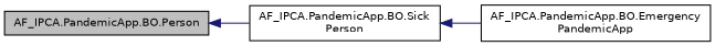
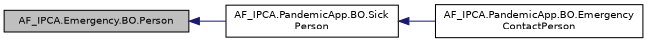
  digraph {
    rankdir=LR
    node [color=black fillcolor=white fontname=Helvetica fontsize=10 shape=record style=filled]
    edge [color=midnightblue dir=back fontname=Helvetica fontsize=10 labelfontname=Helvetica labelfontsize=10 style=solid]
-   n1 [fillcolor=grey75 fontcolor=black height=0.2 label="AF_IPCA.PandemicApp.BO.Person" width=0.4]
+   n1 [fillcolor=grey75 fontcolor=black height=0.2 label="AF_IPCA.Emergency.BO.Person" width=0.4]
    n2 [height=0.2 label="AF_IPCA.PandemicApp.BO.Sick\lPerson" width=0.4]
-   n3 [height=0.2 label="AF_IPCA.PandemicApp.BO.Emergency\lPandemicApp" width=0.4]
+   n3 [height=0.2 label="AF_IPCA.PandemicApp.BO.Emergency\lContactPerson" width=0.4]
    n1 -> n2
    n2 -> n3
  }
